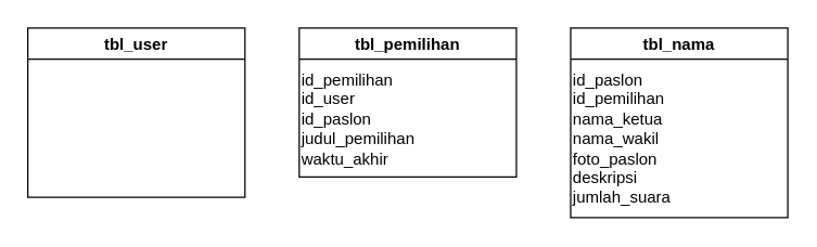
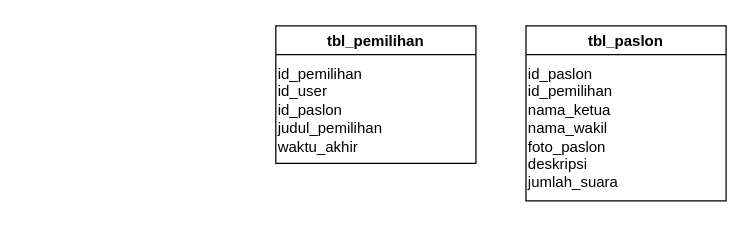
  <mxCell id="0" />
  <mxCell id="1" parent="0" />
- <mxCell id="2" value="tbl_user" style="swimlane;" vertex="1" parent="1"><mxGeometry x="20" y="20" width="160" height="125" as="geometry" /></mxCell>
  <mxCell id="3" value="tbl_pemilihan" style="swimlane;" vertex="1" parent="1"><mxGeometry x="220" y="20" width="160" height="110" as="geometry" /></mxCell>
  <mxCell id="4" value="&lt;div style=&quot;&quot;&gt;&lt;span style=&quot;background-color: initial;&quot;&gt;id_pemilihan&lt;/span&gt;&lt;/div&gt;&lt;div style=&quot;&quot;&gt;&lt;span style=&quot;background-color: initial;&quot;&gt;id_user&lt;/span&gt;&lt;/div&gt;&lt;div style=&quot;&quot;&gt;&lt;span style=&quot;background-color: initial;&quot;&gt;id_paslon&lt;/span&gt;&lt;/div&gt;&lt;div style=&quot;&quot;&gt;&lt;span style=&quot;background-color: initial;&quot;&gt;judul_pemilihan&lt;/span&gt;&lt;/div&gt;&lt;div style=&quot;&quot;&gt;waktu_akhir&lt;/div&gt;" style="text;html=1;align=left;verticalAlign=top;resizable=0;points=[];autosize=1;strokeColor=none;fillColor=none;" vertex="1" parent="3"><mxGeometry y="25" width="110" height="90" as="geometry" /></mxCell>
- <mxCell id="5" value="tbl_nama" style="swimlane;" vertex="1" parent="1"><mxGeometry x="420" y="20" width="160" height="140" as="geometry" /></mxCell>
+ <mxCell id="5" value="tbl_paslon" style="swimlane;" vertex="1" parent="1"><mxGeometry x="420" y="20" width="160" height="140" as="geometry" /></mxCell>
  <mxCell id="6" value="&lt;div style=&quot;&quot;&gt;&lt;span style=&quot;background-color: initial;&quot;&gt;id_paslon&lt;/span&gt;&lt;/div&gt;&lt;div style=&quot;&quot;&gt;&lt;span style=&quot;background-color: initial;&quot;&gt;id_pemilihan&lt;/span&gt;&lt;/div&gt;&lt;div style=&quot;&quot;&gt;&lt;span style=&quot;background-color: initial;&quot;&gt;nama_ketua&lt;/span&gt;&lt;/div&gt;&lt;div style=&quot;&quot;&gt;&lt;span style=&quot;background-color: initial;&quot;&gt;nama_wakil&lt;/span&gt;&lt;/div&gt;&lt;div style=&quot;&quot;&gt;foto_paslon&lt;/div&gt;&lt;div style=&quot;&quot;&gt;deskripsi&lt;/div&gt;&lt;div style=&quot;&quot;&gt;jumlah_suara&lt;/div&gt;" style="text;html=1;align=left;verticalAlign=top;resizable=0;points=[];autosize=1;strokeColor=none;fillColor=none;" vertex="1" parent="5"><mxGeometry y="25" width="100" height="110" as="geometry" /></mxCell>
